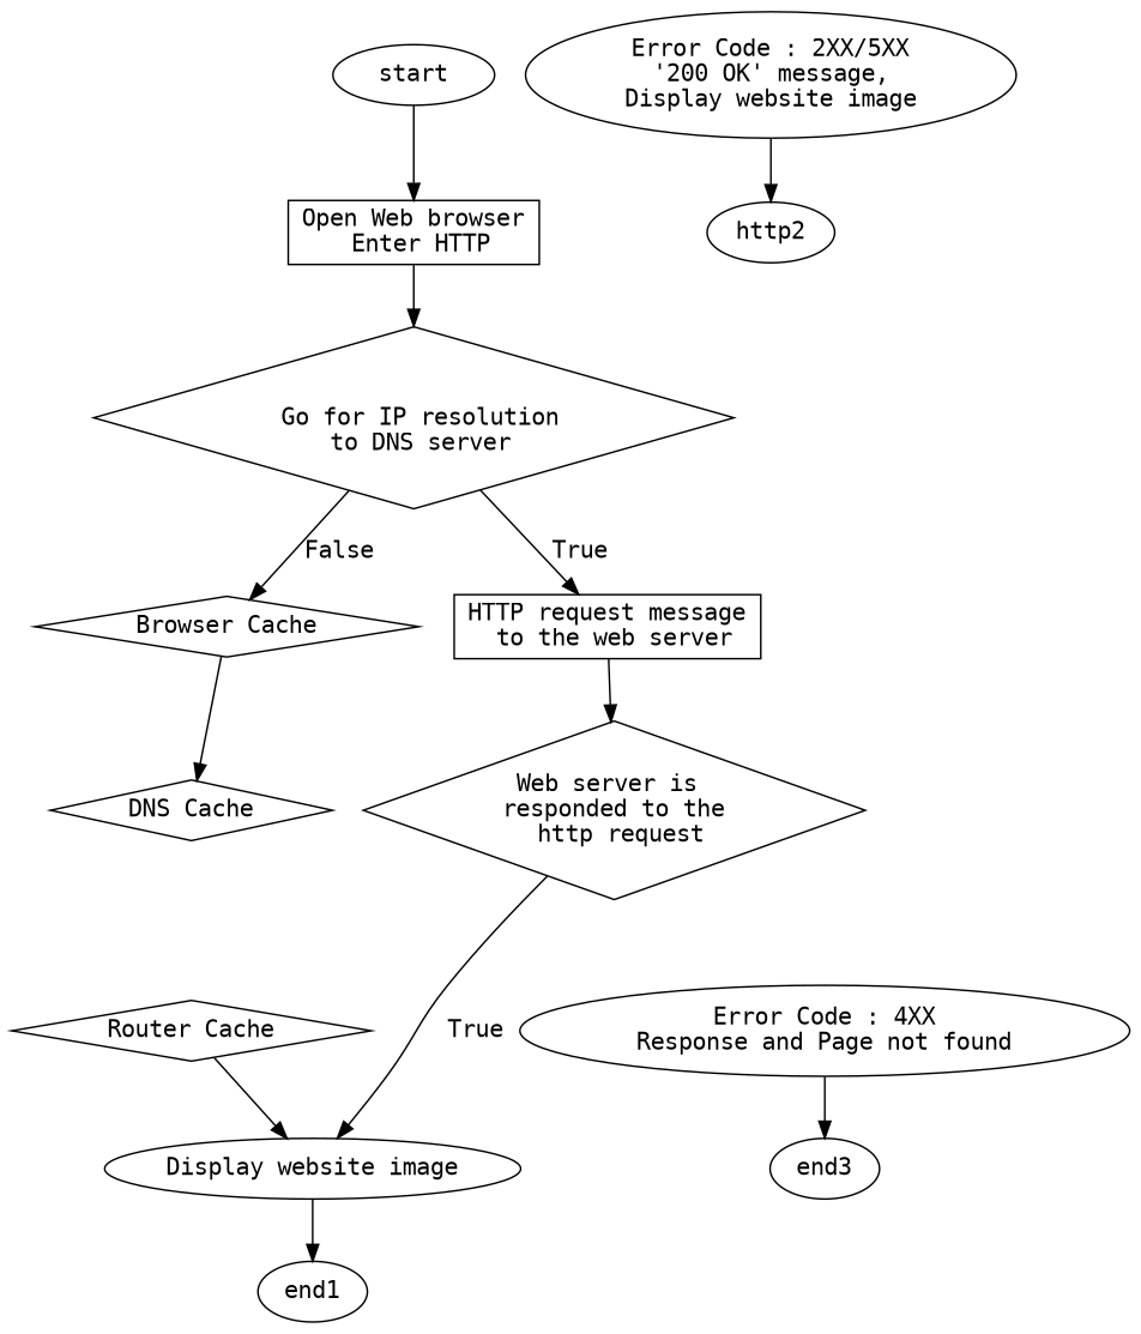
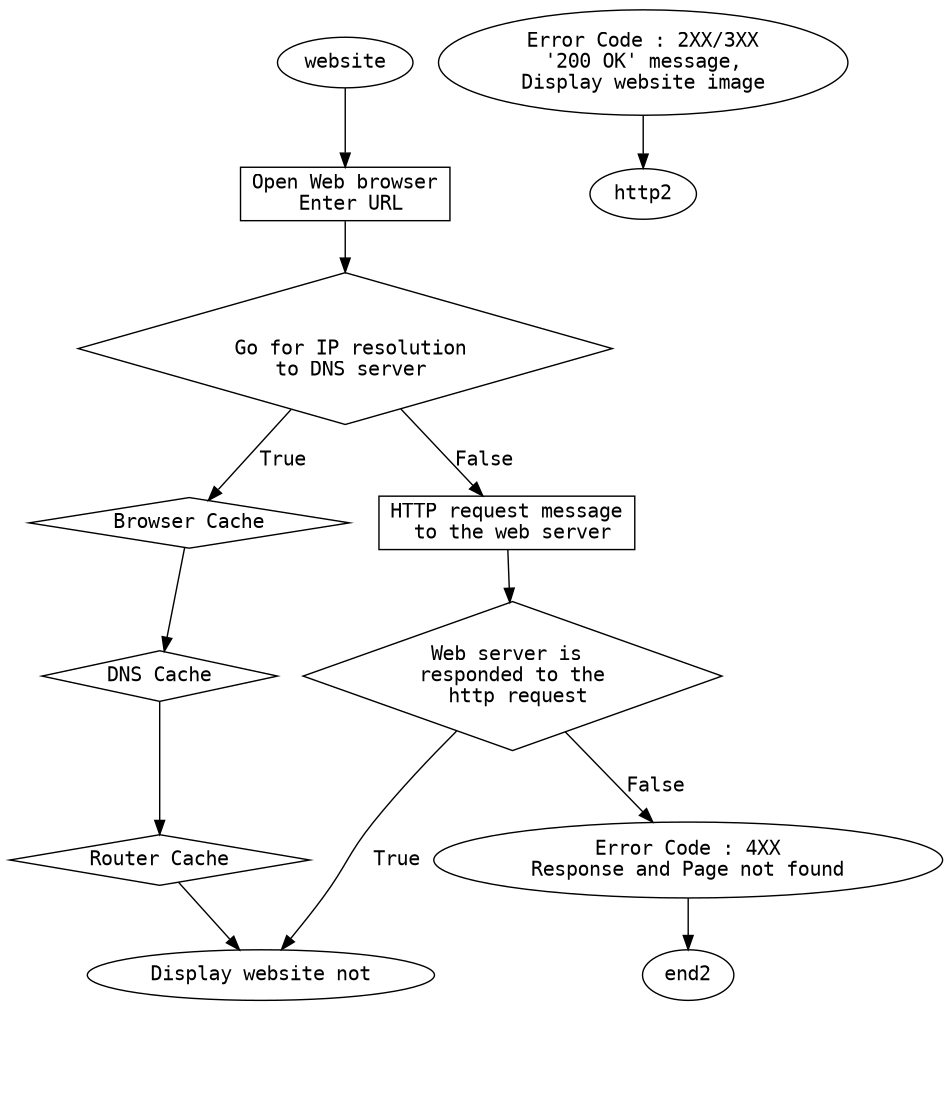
  digraph {
    fontname="DejaVu Sans Mono"
    fontsize=50
    node [fontname="DejaVu Sans Mono" shape=oval]
    edge [fontname="DejaVu Sans Mono"]
-   n1 [label=start]
-   n2 [label="Open Web browser\n Enter HTTP" shape=rectangle]
+   n1 [label=website]
+   n2 [label="Open Web browser\n Enter URL" shape=rectangle]
    n3 [label="\n Go for IP resolution\n to DNS server" shape=diamond]
    n4 [label="Browser Cache" shape=diamond]
    n5 [label="HTTP request message\n to the web server" shape=rectangle]
    n6 [label="DNS Cache" shape=diamond]
    n7 [label="Web server is \nresponded to the\n http request" shape=diamond]
    n8 [label="Router Cache" shape=diamond]
-   n9 [label="Display website image"]
-   n10 [label=end1]
+   n9 [label="Display website not"]
    n11 [label="Error Code : 4XX\n Response and Page not found "]
-   n12 [label="Error Code : 2XX/5XX\n '200 OK' message, \n Display website image "]
+   n12 [label="Error Code : 2XX/3XX\n '200 OK' message, \n Display website image "]
    n13 [label=http2]
-   n14 [label=end3]
+   n14 [label=end2]
    n1 -> n2
    n2 -> n3
-   n3 -> n4 [label=False]
-   n3 -> n5 [label=True]
+   n3 -> n4 [label=True]
+   n3 -> n5 [label=False]
    n4 -> n6
    n5 -> n7
+   n6 -> n8
    n7 -> n9 [label=True]
+   n7 -> n11 [label=False]
    n8 -> n9
-   n9 -> n10
    n11 -> n14
    n12 -> n13
  }
